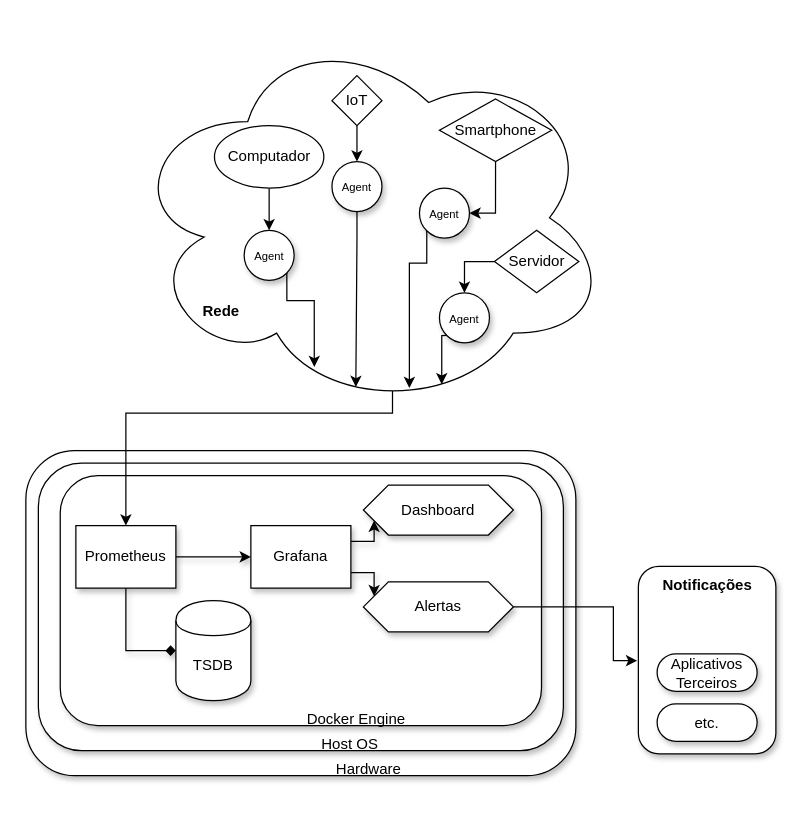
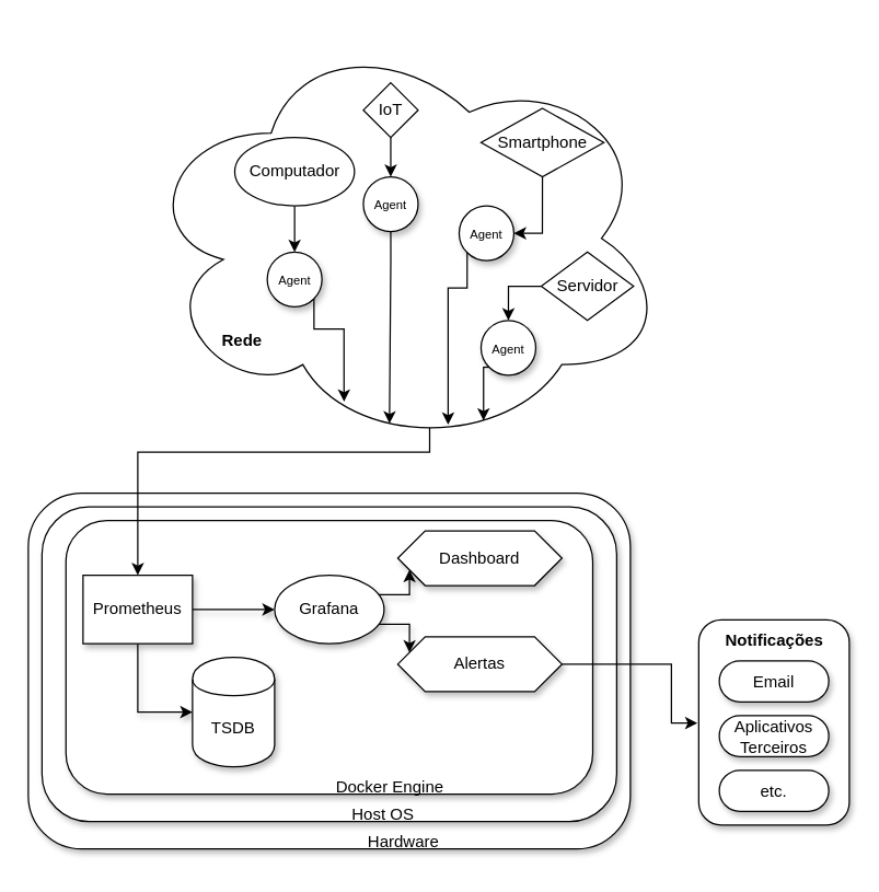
  <mxCell id="0" />
  <mxCell id="1" style="" parent="0" />
  <mxCell id="2" value="" style="rounded=1;whiteSpace=wrap;html=1;shadow=1;treeFolding=0;treeMoving=0;fixDash=0;collapsible=0;recursiveResize=1;expand=1;backgroundOutline=0;movableLabel=0;autosize=0;fixedWidth=0;comic=0;" vertex="1" parent="1"><mxGeometry x="20" y="360" width="440" height="260" as="geometry" /></mxCell>
  <mxCell id="3" value="" style="rounded=1;whiteSpace=wrap;html=1;shadow=1;treeFolding=0;treeMoving=0;fixDash=0;collapsible=0;recursiveResize=1;expand=1;backgroundOutline=0;movableLabel=0;autosize=0;fixedWidth=0;comic=0;" vertex="1" parent="1"><mxGeometry x="30" y="370" width="420" height="230" as="geometry" /></mxCell>
  <mxCell id="4" value="" style="rounded=1;whiteSpace=wrap;html=1;shadow=1;glass=0;perimeterSpacing=1;" vertex="1" parent="1"><mxGeometry x="47.5" y="380" width="385" height="200" as="geometry" /></mxCell>
  <mxCell id="5" style="edgeStyle=orthogonalEdgeStyle;rounded=0;orthogonalLoop=1;jettySize=auto;html=1;exitX=0.55;exitY=0.95;exitDx=0;exitDy=0;exitPerimeter=0;entryX=0.5;entryY=0;entryDx=0;entryDy=0;" edge="1" parent="1" source="6" target="9"><mxGeometry relative="1" as="geometry"><Array as="points"><mxPoint x="313" y="330" /><mxPoint x="100" y="330" /></Array></mxGeometry></mxCell>
  <mxCell id="6" value="" style="ellipse;shape=cloud;whiteSpace=wrap;html=1;rotation=0;" vertex="1" parent="1"><mxGeometry x="100.87" y="20" width="386.25" height="307.5" as="geometry" /></mxCell>
- <mxCell id="7" style="edgeStyle=orthogonalEdgeStyle;rounded=0;orthogonalLoop=1;jettySize=auto;html=1;exitX=0.5;exitY=1;exitDx=0;exitDy=0;entryX=0;entryY=0.5;entryDx=0;entryDy=0;shadow=1;endArrow=diamond;" edge="1" parent="1" source="9" target="13"><mxGeometry relative="1" as="geometry" /></mxCell>
+ <mxCell id="7" style="edgeStyle=orthogonalEdgeStyle;rounded=0;orthogonalLoop=1;jettySize=auto;html=1;exitX=0.5;exitY=1;exitDx=0;exitDy=0;entryX=0;entryY=0.5;entryDx=0;entryDy=0;shadow=1;" edge="1" parent="1" source="9" target="13"><mxGeometry relative="1" as="geometry" /></mxCell>
  <mxCell id="8" style="edgeStyle=orthogonalEdgeStyle;rounded=0;orthogonalLoop=1;jettySize=auto;html=1;exitX=1;exitY=0.5;exitDx=0;exitDy=0;entryX=0;entryY=0.5;entryDx=0;entryDy=0;shadow=1;" edge="1" parent="1" source="9" target="12"><mxGeometry relative="1" as="geometry" /></mxCell>
  <mxCell id="9" value="Prometheus" style="html=1;whiteSpace=wrap;shadow=1;" vertex="1" parent="1"><mxGeometry x="60" y="420" width="80" height="50" as="geometry" /></mxCell>
  <mxCell id="10" style="edgeStyle=orthogonalEdgeStyle;rounded=0;orthogonalLoop=1;jettySize=auto;html=1;exitX=1;exitY=0.25;exitDx=0;exitDy=0;entryX=0;entryY=0.75;entryDx=0;entryDy=0;shadow=1;" edge="1" parent="1" source="12" target="14"><mxGeometry relative="1" as="geometry" /></mxCell>
  <mxCell id="11" style="edgeStyle=orthogonalEdgeStyle;rounded=0;orthogonalLoop=1;jettySize=auto;html=1;exitX=1;exitY=0.75;exitDx=0;exitDy=0;entryX=0;entryY=0.25;entryDx=0;entryDy=0;shadow=1;" edge="1" parent="1" source="12" target="16"><mxGeometry relative="1" as="geometry" /></mxCell>
- <mxCell id="12" value="&lt;div&gt;Grafana&lt;/div&gt;" style="html=1;whiteSpace=wrap;shadow=1;" vertex="1" parent="1"><mxGeometry x="200" y="420" width="80" height="50" as="geometry" /></mxCell>
+ <mxCell id="12" value="&lt;div&gt;Grafana&lt;/div&gt;" style="ellipse;html=1;whiteSpace=wrap;shadow=1;" vertex="1" parent="1"><mxGeometry x="200" y="420" width="80" height="50" as="geometry" /></mxCell>
  <mxCell id="13" value="TSDB" style="shape=cylinder;whiteSpace=wrap;html=1;boundedLbl=1;backgroundOutline=1;shadow=1;" vertex="1" parent="1"><mxGeometry x="140" y="480" width="60" height="80" as="geometry" /></mxCell>
  <mxCell id="14" value="&lt;div&gt;Dashboard&lt;/div&gt;" style="shape=hexagon;perimeter=hexagonPerimeter2;whiteSpace=wrap;html=1;fixedSize=1;shadow=1;" vertex="1" parent="1"><mxGeometry x="290" y="387.5" width="120" height="40" as="geometry" /></mxCell>
  <mxCell id="15" style="edgeStyle=orthogonalEdgeStyle;rounded=0;orthogonalLoop=1;jettySize=auto;html=1;exitX=1;exitY=0.5;exitDx=0;exitDy=0;" edge="1" parent="1" source="16" target="21"><mxGeometry relative="1" as="geometry"><Array as="points"><mxPoint x="490" y="485" /><mxPoint x="490" y="528" /></Array></mxGeometry></mxCell>
  <mxCell id="16" value="&lt;div&gt;Alertas&lt;/div&gt;" style="shape=hexagon;perimeter=hexagonPerimeter2;whiteSpace=wrap;html=1;fixedSize=1;shadow=1;" vertex="1" parent="1"><mxGeometry x="290" y="465" width="120" height="40" as="geometry" /></mxCell>
  <mxCell id="17" value="&lt;div&gt;Hardware&lt;/div&gt;" style="text;html=1;align=center;verticalAlign=middle;resizable=0;points=[];autosize=1;strokeColor=none;fillColor=none;shadow=1;" vertex="1" parent="1"><mxGeometry x="254" y="600" width="80" height="30" as="geometry" /></mxCell>
  <mxCell id="18" value="Host OS" style="text;html=1;align=center;verticalAlign=middle;resizable=0;points=[];autosize=1;strokeColor=none;fillColor=none;shadow=1;" vertex="1" parent="1"><mxGeometry x="244" y="580" width="70" height="30" as="geometry" /></mxCell>
  <mxCell id="19" value="&lt;div&gt;Docker Engine&lt;/div&gt;" style="text;html=1;align=center;verticalAlign=middle;resizable=0;points=[];autosize=1;strokeColor=none;fillColor=none;" vertex="1" parent="1"><mxGeometry x="234" y="560" width="100" height="30" as="geometry" /></mxCell>
  <mxCell id="20" value="&lt;div&gt;&lt;font style=&quot;font-size: 9px;&quot;&gt;Agent&lt;/font&gt;&lt;/div&gt;" style="ellipse;whiteSpace=wrap;html=1;aspect=fixed;shadow=1;" vertex="1" parent="1"><mxGeometry x="194.62" y="183.75" width="40" height="40" as="geometry" /></mxCell>
  <mxCell id="21" value="" style="rounded=1;whiteSpace=wrap;html=1;shadow=1;glass=0;perimeterSpacing=1;" vertex="1" parent="1"><mxGeometry x="510" y="452.5" width="110" height="150" as="geometry" /></mxCell>
+ <mxCell id="22" value="Email" style="html=1;dashed=0;whiteSpace=wrap;shape=mxgraph.dfd.start;shadow=1;" vertex="1" parent="1"><mxGeometry x="525" y="482.5" width="80" height="30" as="geometry" /></mxCell>
  <mxCell id="23" value="&lt;div&gt;Aplicativos Terceiros&lt;/div&gt;" style="html=1;dashed=0;whiteSpace=wrap;shape=mxgraph.dfd.start;shadow=1;" vertex="1" parent="1"><mxGeometry x="525" y="522.5" width="80" height="30" as="geometry" /></mxCell>
  <mxCell id="24" value="&lt;div&gt;etc.&lt;/div&gt;" style="html=1;dashed=0;whiteSpace=wrap;shape=mxgraph.dfd.start;shadow=1;" vertex="1" parent="1"><mxGeometry x="525" y="562.5" width="80" height="30" as="geometry" /></mxCell>
  <mxCell id="25" value="&lt;div&gt;&lt;b&gt;Notificações&lt;/b&gt;&lt;/div&gt;" style="text;html=1;align=center;verticalAlign=middle;resizable=0;points=[];autosize=1;strokeColor=none;fillColor=none;" vertex="1" parent="1"><mxGeometry x="520" y="452.5" width="90" height="30" as="geometry" /></mxCell>
  <mxCell id="26" value="&lt;div&gt;&lt;font style=&quot;font-size: 9px;&quot;&gt;Agent&lt;/font&gt;&lt;/div&gt;" style="ellipse;whiteSpace=wrap;html=1;aspect=fixed;shadow=1;" vertex="1" parent="1"><mxGeometry x="264.87" y="128.75" width="40" height="40" as="geometry" /></mxCell>
  <mxCell id="27" value="&lt;div&gt;&lt;font style=&quot;font-size: 9px;&quot;&gt;Agent&lt;/font&gt;&lt;/div&gt;" style="ellipse;whiteSpace=wrap;html=1;aspect=fixed;shadow=1;" vertex="1" parent="1"><mxGeometry x="334.87" y="150" width="40" height="40" as="geometry" /></mxCell>
  <mxCell id="28" style="edgeStyle=orthogonalEdgeStyle;rounded=0;orthogonalLoop=1;jettySize=auto;html=1;exitX=0.5;exitY=1;exitDx=0;exitDy=0;entryX=0.5;entryY=0;entryDx=0;entryDy=0;" edge="1" parent="1" source="29" target="20"><mxGeometry relative="1" as="geometry" /></mxCell>
  <mxCell id="29" value="Computador" style="ellipse;whiteSpace=wrap;html=1;" vertex="1" parent="1"><mxGeometry x="170.87" y="100" width="87.5" height="50" as="geometry" /></mxCell>
  <mxCell id="30" style="edgeStyle=orthogonalEdgeStyle;rounded=0;orthogonalLoop=1;jettySize=auto;html=1;exitX=0;exitY=0.5;exitDx=0;exitDy=0;entryX=0.5;entryY=0;entryDx=0;entryDy=0;" edge="1" parent="1" source="31" target="36"><mxGeometry relative="1" as="geometry" /></mxCell>
  <mxCell id="31" value="&lt;div&gt;Servidor&lt;/div&gt;" style="rhombus;whiteSpace=wrap;html=1;" vertex="1" parent="1"><mxGeometry x="394.87" y="183.75" width="67.5" height="50" as="geometry" /></mxCell>
  <mxCell id="32" style="edgeStyle=orthogonalEdgeStyle;rounded=0;orthogonalLoop=1;jettySize=auto;html=1;exitX=0.5;exitY=1;exitDx=0;exitDy=0;entryX=1;entryY=0.5;entryDx=0;entryDy=0;" edge="1" parent="1" source="33" target="27"><mxGeometry relative="1" as="geometry" /></mxCell>
  <mxCell id="33" value="&lt;div&gt;Smartphone&lt;/div&gt;" style="rhombus;whiteSpace=wrap;html=1;" vertex="1" parent="1"><mxGeometry x="350.87" y="78.75" width="89.75" height="50" as="geometry" /></mxCell>
  <mxCell id="34" style="edgeStyle=orthogonalEdgeStyle;rounded=0;orthogonalLoop=1;jettySize=auto;html=1;exitX=0.5;exitY=1;exitDx=0;exitDy=0;entryX=0.5;entryY=0;entryDx=0;entryDy=0;" edge="1" parent="1" source="35" target="26"><mxGeometry relative="1" as="geometry" /></mxCell>
  <mxCell id="35" value="IoT" style="rhombus;whiteSpace=wrap;html=1;" vertex="1" parent="1"><mxGeometry x="264.87" y="60" width="40" height="40" as="geometry" /></mxCell>
  <mxCell id="36" value="&lt;div&gt;&lt;font style=&quot;font-size: 9px;&quot;&gt;Agent&lt;/font&gt;&lt;/div&gt;" style="ellipse;whiteSpace=wrap;html=1;aspect=fixed;shadow=1;" vertex="1" parent="1"><mxGeometry x="350.87" y="233.75" width="40" height="40" as="geometry" /></mxCell>
  <mxCell id="37" style="edgeStyle=orthogonalEdgeStyle;rounded=0;orthogonalLoop=1;jettySize=auto;html=1;exitX=0;exitY=1;exitDx=0;exitDy=0;entryX=0.585;entryY=0.943;entryDx=0;entryDy=0;entryPerimeter=0;" edge="1" parent="1" source="27" target="6"><mxGeometry relative="1" as="geometry" /></mxCell>
  <mxCell id="38" style="edgeStyle=orthogonalEdgeStyle;rounded=0;orthogonalLoop=1;jettySize=auto;html=1;exitX=1;exitY=1;exitDx=0;exitDy=0;entryX=0.388;entryY=0.888;entryDx=0;entryDy=0;entryPerimeter=0;" edge="1" parent="1" source="20" target="6"><mxGeometry relative="1" as="geometry"><Array as="points"><mxPoint x="228.87" y="240" /><mxPoint x="250.87" y="240" /></Array></mxGeometry></mxCell>
  <mxCell id="39" style="edgeStyle=orthogonalEdgeStyle;rounded=0;orthogonalLoop=1;jettySize=auto;html=1;exitX=0;exitY=1;exitDx=0;exitDy=0;entryX=0.652;entryY=0.933;entryDx=0;entryDy=0;entryPerimeter=0;" edge="1" parent="1" source="36" target="6"><mxGeometry relative="1" as="geometry" /></mxCell>
  <mxCell id="40" style="edgeStyle=orthogonalEdgeStyle;rounded=0;orthogonalLoop=1;jettySize=auto;html=1;exitX=0.5;exitY=1;exitDx=0;exitDy=0;entryX=0.474;entryY=0.94;entryDx=0;entryDy=0;entryPerimeter=0;" edge="1" parent="1" source="26" target="6"><mxGeometry relative="1" as="geometry" /></mxCell>
  <mxCell id="41" value="&lt;b&gt;Rede&lt;/b&gt;" style="text;html=1;align=center;verticalAlign=middle;resizable=0;points=[];autosize=1;strokeColor=none;fillColor=none;" vertex="1" parent="1"><mxGeometry x="150.87" y="233.75" width="50" height="30" as="geometry" /></mxCell>
